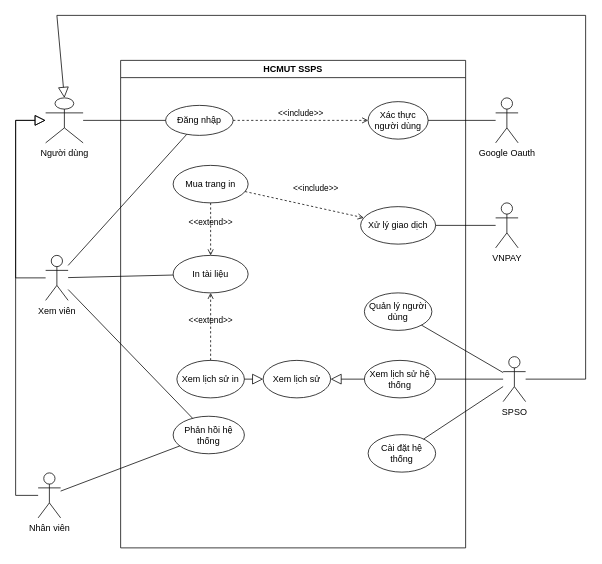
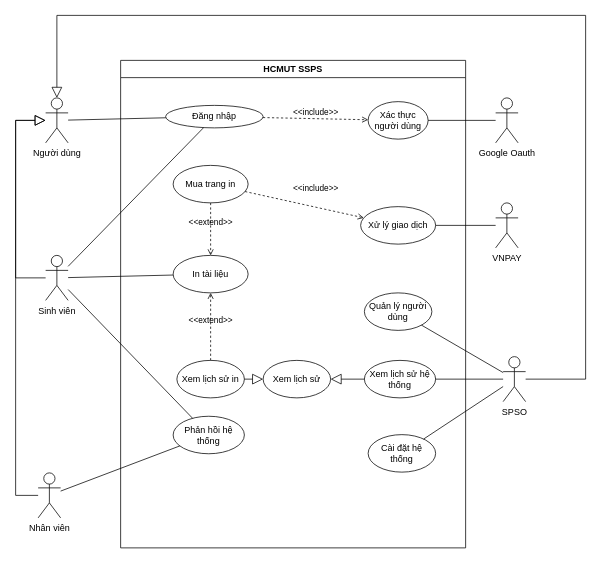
  <mxCell id="0" />
  <mxCell id="1" parent="0" />
  <mxCell id="2" value="HCMUT SSPS" style="swimlane;whiteSpace=wrap;html=1;" vertex="1" parent="1"><mxGeometry x="160" y="80" width="460" height="650" as="geometry" /></mxCell>
- <mxCell id="3" value="Đăng nhập" style="ellipse;whiteSpace=wrap;html=1;" vertex="1" parent="2"><mxGeometry x="60" y="60" width="90" height="40" as="geometry" /></mxCell>
+ <mxCell id="3" value="Đăng nhập" style="ellipse;whiteSpace=wrap;html=1;" vertex="1" parent="2"><mxGeometry x="60" y="60" width="130" height="30" as="geometry" /></mxCell>
  <mxCell id="4" value="Xác thực người dùng" style="ellipse;whiteSpace=wrap;html=1;" vertex="1" parent="2"><mxGeometry x="330" y="55" width="80" height="50" as="geometry" /></mxCell>
  <mxCell id="5" value="&amp;lt;&amp;lt;include&amp;gt;&amp;gt;" style="html=1;verticalAlign=bottom;labelBackgroundColor=none;endArrow=open;endFill=0;dashed=1;rounded=0;" edge="1" parent="2" source="3" target="4"><mxGeometry width="160" relative="1" as="geometry"><mxPoint x="-160" y="260" as="sourcePoint" /><mxPoint y="260" as="targetPoint" /></mxGeometry></mxCell>
  <mxCell id="6" value="In tài liệu" style="ellipse;whiteSpace=wrap;html=1;" vertex="1" parent="2"><mxGeometry x="70" y="260" width="100" height="50" as="geometry" /></mxCell>
  <mxCell id="7" value="Phản hồi hệ thống" style="ellipse;whiteSpace=wrap;html=1;" vertex="1" parent="2"><mxGeometry x="70" y="474.5" width="95" height="50" as="geometry" /></mxCell>
  <mxCell id="8" value="Mua trang in" style="ellipse;whiteSpace=wrap;html=1;" vertex="1" parent="2"><mxGeometry x="70" y="140" width="100" height="50" as="geometry" /></mxCell>
  <mxCell id="9" value="Cài đặt hệ thống" style="ellipse;whiteSpace=wrap;html=1;" vertex="1" parent="2"><mxGeometry x="330" y="499" width="90" height="50" as="geometry" /></mxCell>
  <mxCell id="10" value="Quản lý người dùng" style="ellipse;whiteSpace=wrap;html=1;" vertex="1" parent="2"><mxGeometry x="325" y="310" width="90" height="50" as="geometry" /></mxCell>
  <mxCell id="11" value="Xử lý giao dịch" style="ellipse;whiteSpace=wrap;html=1;" vertex="1" parent="2"><mxGeometry x="320" y="195" width="100" height="50" as="geometry" /></mxCell>
  <mxCell id="12" value="Xem lịch sử hệ thống" style="ellipse;whiteSpace=wrap;html=1;" vertex="1" parent="2"><mxGeometry x="325" y="400" width="95" height="50" as="geometry" /></mxCell>
  <mxCell id="13" value="Xem lịch sử in" style="ellipse;whiteSpace=wrap;html=1;" vertex="1" parent="2"><mxGeometry x="75" y="400" width="90" height="50" as="geometry" /></mxCell>
  <mxCell id="14" value="Xem lịch sử" style="ellipse;whiteSpace=wrap;html=1;" vertex="1" parent="2"><mxGeometry x="190" y="400" width="90" height="50" as="geometry" /></mxCell>
  <mxCell id="15" value="" style="edgeStyle=none;html=1;endSize=12;endArrow=block;endFill=0;rounded=0;" edge="1" parent="2" source="13" target="14"><mxGeometry width="160" relative="1" as="geometry"><mxPoint x="150" y="410" as="sourcePoint" /><mxPoint x="310" y="410" as="targetPoint" /></mxGeometry></mxCell>
  <mxCell id="16" value="" style="edgeStyle=none;html=1;endSize=12;endArrow=block;endFill=0;rounded=0;" edge="1" parent="2" source="12" target="14"><mxGeometry width="160" relative="1" as="geometry"><mxPoint x="140" y="470" as="sourcePoint" /><mxPoint x="185" y="470" as="targetPoint" /></mxGeometry></mxCell>
  <mxCell id="17" value="&amp;lt;&amp;lt;extend&amp;gt;&amp;gt;" style="html=1;verticalAlign=bottom;labelBackgroundColor=none;endArrow=open;endFill=0;dashed=1;rounded=0;" edge="1" parent="2" source="13" target="6"><mxGeometry width="160" relative="1" as="geometry"><mxPoint x="110" y="280" as="sourcePoint" /><mxPoint x="270" y="280" as="targetPoint" /></mxGeometry></mxCell>
  <mxCell id="18" value="&amp;lt;&amp;lt;extend&amp;gt;&amp;gt;" style="html=1;verticalAlign=bottom;labelBackgroundColor=none;endArrow=open;endFill=0;dashed=1;rounded=0;" edge="1" parent="2" source="8" target="6"><mxGeometry width="160" relative="1" as="geometry"><mxPoint x="109" y="410" as="sourcePoint" /><mxPoint x="126" y="320" as="targetPoint" /></mxGeometry></mxCell>
  <mxCell id="19" value="&amp;lt;&amp;lt;include&amp;gt;&amp;gt;" style="html=1;verticalAlign=bottom;labelBackgroundColor=none;endArrow=open;endFill=0;dashed=1;rounded=0;" edge="1" parent="2" source="8" target="11"><mxGeometry x="0.148" y="16" width="160" relative="1" as="geometry"><mxPoint x="110" y="270" as="sourcePoint" /><mxPoint x="270" y="270" as="targetPoint" /><mxPoint y="1" as="offset" /></mxGeometry></mxCell>
- <mxCell id="20" value="Người dùng" style="shape=umlActor;verticalLabelPosition=bottom;verticalAlign=top;html=1;outlineConnect=0;" vertex="1" parent="1"><mxGeometry x="60" y="130" width="50" height="60" as="geometry" /></mxCell>
+ <mxCell id="20" value="Người dùng" style="shape=umlActor;verticalLabelPosition=bottom;verticalAlign=top;html=1;outlineConnect=0;" vertex="1" parent="1"><mxGeometry x="60" y="130" width="30" height="60" as="geometry" /></mxCell>
  <mxCell id="21" value="Google Oauth" style="shape=umlActor;verticalLabelPosition=bottom;verticalAlign=top;html=1;outlineConnect=0;" vertex="1" parent="1"><mxGeometry x="660" y="130" width="30" height="60" as="geometry" /></mxCell>
  <mxCell id="22" value="" style="endArrow=none;html=1;rounded=0;" edge="1" parent="1" source="20" target="3"><mxGeometry width="50" height="50" relative="1" as="geometry"><mxPoint x="330" y="390" as="sourcePoint" /><mxPoint x="380" y="340" as="targetPoint" /></mxGeometry></mxCell>
  <mxCell id="23" value="" style="endArrow=none;html=1;rounded=0;" edge="1" parent="1" source="4" target="21"><mxGeometry width="50" height="50" relative="1" as="geometry"><mxPoint x="140" y="171" as="sourcePoint" /><mxPoint x="250" y="177" as="targetPoint" /></mxGeometry></mxCell>
- <mxCell id="24" value="Xem viên" style="shape=umlActor;verticalLabelPosition=bottom;verticalAlign=top;html=1;outlineConnect=0;" vertex="1" parent="1"><mxGeometry x="60" y="340" width="30" height="60" as="geometry" /></mxCell>
+ <mxCell id="24" value="Sinh viên" style="shape=umlActor;verticalLabelPosition=bottom;verticalAlign=top;html=1;outlineConnect=0;" vertex="1" parent="1"><mxGeometry x="60" y="340" width="30" height="60" as="geometry" /></mxCell>
  <mxCell id="25" value="VNPAY" style="shape=umlActor;verticalLabelPosition=bottom;verticalAlign=top;html=1;outlineConnect=0;" vertex="1" parent="1"><mxGeometry x="660" y="270" width="30" height="60" as="geometry" /></mxCell>
  <mxCell id="26" value="SPSO" style="shape=umlActor;verticalLabelPosition=bottom;verticalAlign=top;html=1;outlineConnect=0;" vertex="1" parent="1"><mxGeometry x="670" y="475" width="30" height="60" as="geometry" /></mxCell>
  <mxCell id="27" value="" style="edgeStyle=none;html=1;endSize=12;endArrow=block;endFill=0;rounded=0;" edge="1" parent="1" source="24" target="20"><mxGeometry width="160" relative="1" as="geometry"><mxPoint x="188.552" y="279.794" as="sourcePoint" /><mxPoint x="139.552" y="303.794" as="targetPoint" /><Array as="points"><mxPoint x="20" y="370" /><mxPoint x="20" y="160" /></Array></mxGeometry></mxCell>
  <mxCell id="28" value="" style="edgeStyle=none;html=1;endSize=12;endArrow=block;endFill=0;rounded=0;entryX=0.5;entryY=0;entryDx=0;entryDy=0;entryPerimeter=0;" edge="1" parent="1" source="26" target="20"><mxGeometry width="160" relative="1" as="geometry"><mxPoint x="378.552" y="369.794" as="sourcePoint" /><mxPoint x="329.552" y="393.794" as="targetPoint" /><Array as="points"><mxPoint x="780" y="505" /><mxPoint x="780" y="20" /><mxPoint x="75" y="20" /></Array></mxGeometry></mxCell>
  <mxCell id="29" value="" style="endArrow=none;html=1;rounded=0;" edge="1" parent="1" source="24" target="7"><mxGeometry relative="1" as="geometry"><mxPoint x="280" y="410" as="sourcePoint" /><mxPoint x="250" y="380" as="targetPoint" /></mxGeometry></mxCell>
  <mxCell id="30" value="" style="endArrow=none;html=1;rounded=0;" edge="1" parent="1" source="24" target="6"><mxGeometry relative="1" as="geometry"><mxPoint x="100" y="399" as="sourcePoint" /><mxPoint x="242" y="582" as="targetPoint" /></mxGeometry></mxCell>
  <mxCell id="31" value="" style="endArrow=none;html=1;rounded=0;" edge="1" parent="1" source="24" target="3"><mxGeometry relative="1" as="geometry"><mxPoint x="100" y="371" as="sourcePoint" /><mxPoint x="232" y="294" as="targetPoint" /></mxGeometry></mxCell>
  <mxCell id="32" value="" style="endArrow=none;html=1;rounded=0;" edge="1" parent="1" source="12" target="26"><mxGeometry relative="1" as="geometry"><mxPoint x="270" y="488.459" as="sourcePoint" /><mxPoint x="411" y="410.459" as="targetPoint" /></mxGeometry></mxCell>
  <mxCell id="33" value="" style="endArrow=none;html=1;rounded=0;" edge="1" parent="1" source="11" target="25"><mxGeometry relative="1" as="geometry"><mxPoint x="280" y="388.459" as="sourcePoint" /><mxPoint x="421" y="310.459" as="targetPoint" /></mxGeometry></mxCell>
  <mxCell id="34" value="Nhân viên" style="shape=umlActor;verticalLabelPosition=bottom;verticalAlign=top;html=1;outlineConnect=0;" vertex="1" parent="1"><mxGeometry x="50" y="630" width="30" height="60" as="geometry" /></mxCell>
  <mxCell id="35" value="" style="edgeStyle=none;html=1;endSize=12;endArrow=block;endFill=0;rounded=0;" edge="1" parent="1" source="34" target="20"><mxGeometry width="160" relative="1" as="geometry"><mxPoint x="308.552" y="439.794" as="sourcePoint" /><mxPoint x="259.552" y="463.794" as="targetPoint" /><Array as="points"><mxPoint x="20" y="660" /><mxPoint x="20" y="160" /></Array></mxGeometry></mxCell>
  <mxCell id="36" value="" style="endArrow=none;html=1;rounded=0;" edge="1" parent="1" source="9" target="26"><mxGeometry relative="1" as="geometry"><mxPoint x="320" y="498.459" as="sourcePoint" /><mxPoint x="461" y="420.459" as="targetPoint" /></mxGeometry></mxCell>
  <mxCell id="37" value="" style="endArrow=none;html=1;rounded=0;" edge="1" parent="1" source="10" target="26"><mxGeometry relative="1" as="geometry"><mxPoint x="574" y="595" as="sourcePoint" /><mxPoint x="680" y="525" as="targetPoint" /></mxGeometry></mxCell>
  <mxCell id="38" value="" style="endArrow=none;html=1;rounded=0;" edge="1" parent="1" source="34" target="7"><mxGeometry relative="1" as="geometry"><mxPoint x="260" y="558.459" as="sourcePoint" /><mxPoint x="401" y="480.459" as="targetPoint" /></mxGeometry></mxCell>
